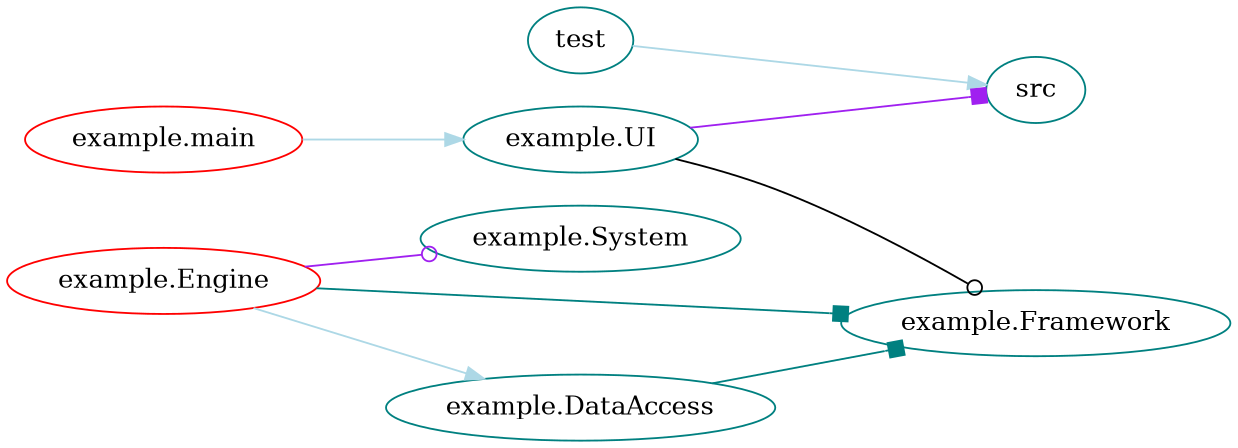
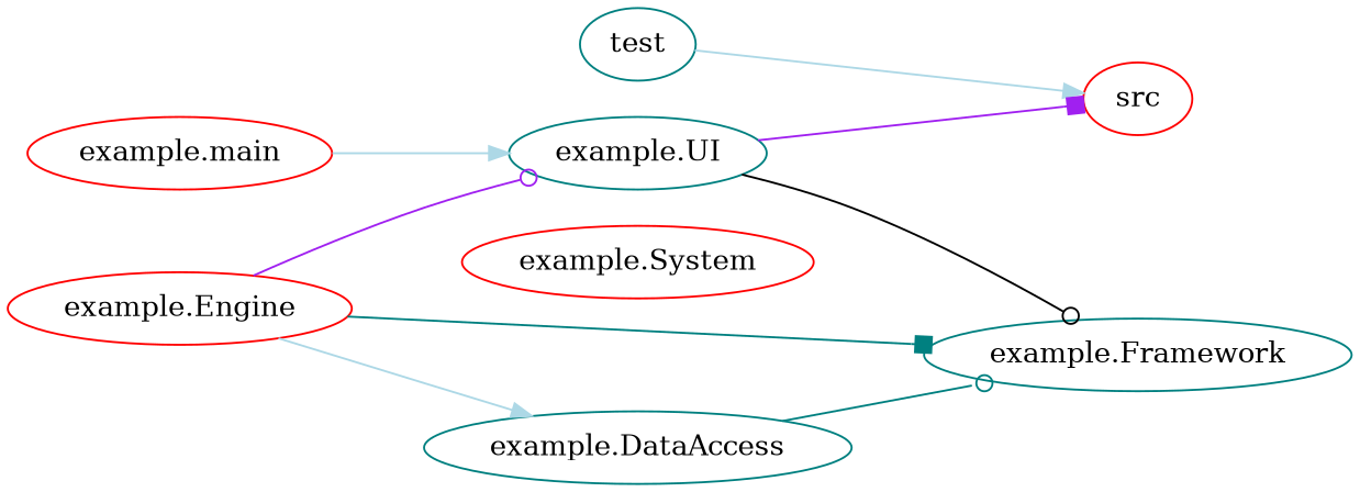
  digraph {
    rankdir=LR
    node [color=teal shape=oval]
    edge [color=lightblue]
    test
-   src
-   "example.System"
+   src [color=red]
+   "example.System" [color=red]
    "example.UI"
    "example.Framework"
    "example.Engine" [color=red]
    "example.DataAccess"
    "example.main" [color=red]
    test -> src
    "example.UI" -> src [arrowhead=box color=purple]
    "example.UI" -> "example.Framework" [arrowhead=odot color=black]
-   "example.Engine" -> "example.System" [arrowhead=odot color=purple]
+   "example.Engine" -> "example.UI" [arrowhead=odot color=purple]
    "example.Engine" -> "example.Framework" [arrowhead=box color=teal]
    "example.Engine" -> "example.DataAccess"
-   "example.DataAccess" -> "example.Framework" [arrowhead=box color=teal]
+   "example.DataAccess" -> "example.Framework" [arrowhead=odot color=teal]
    "example.main" -> "example.UI"
  }
